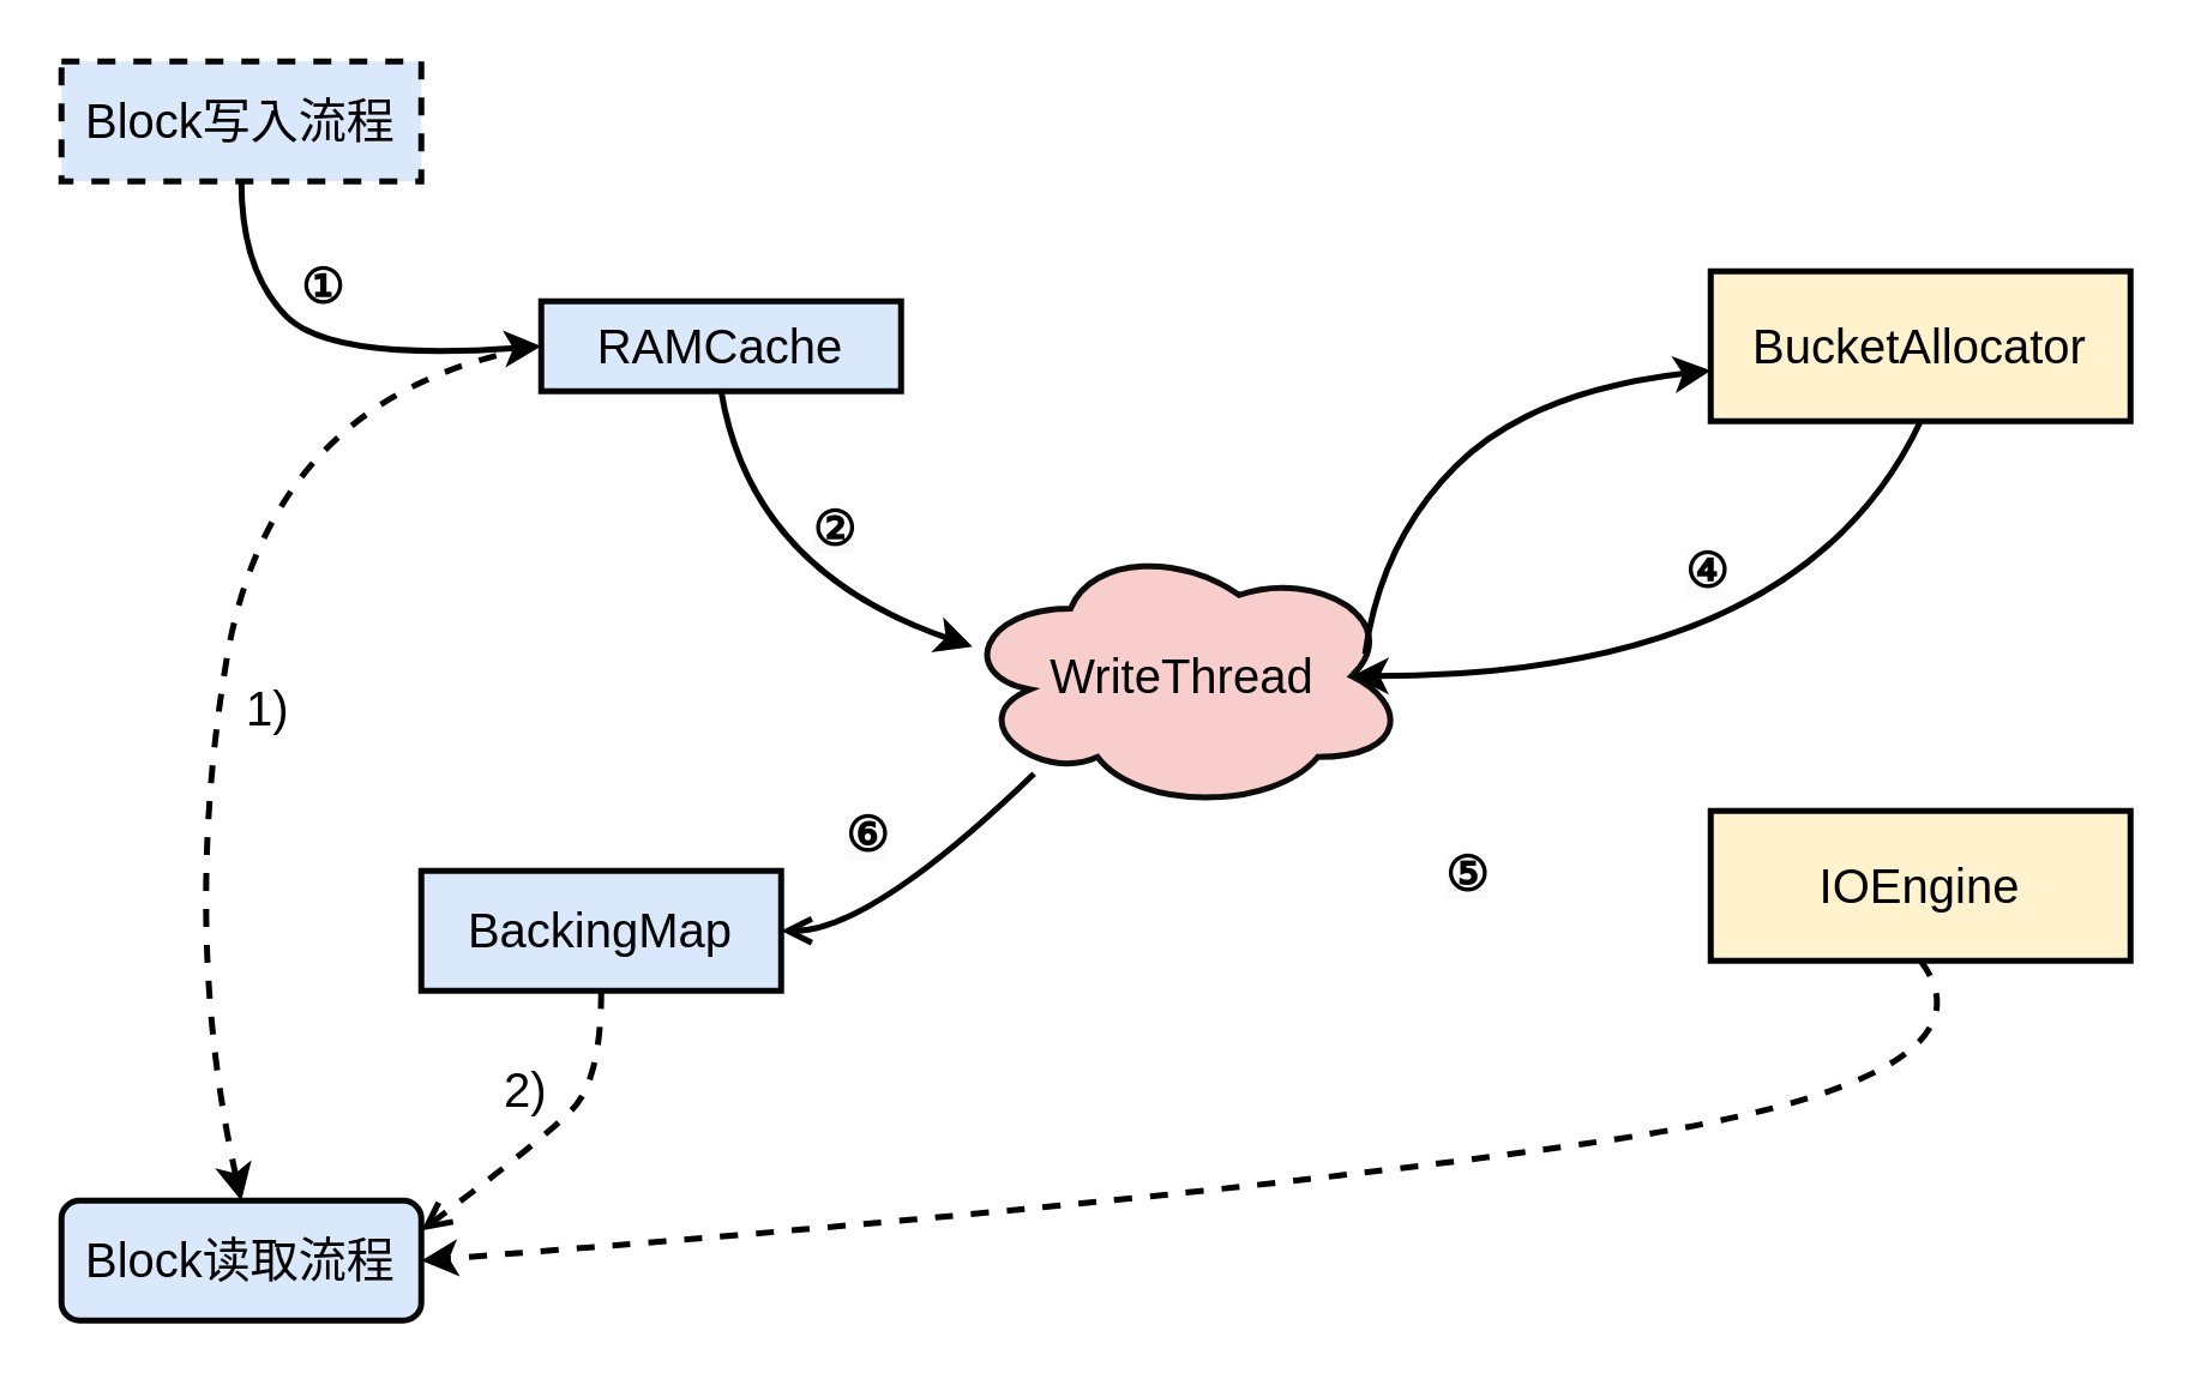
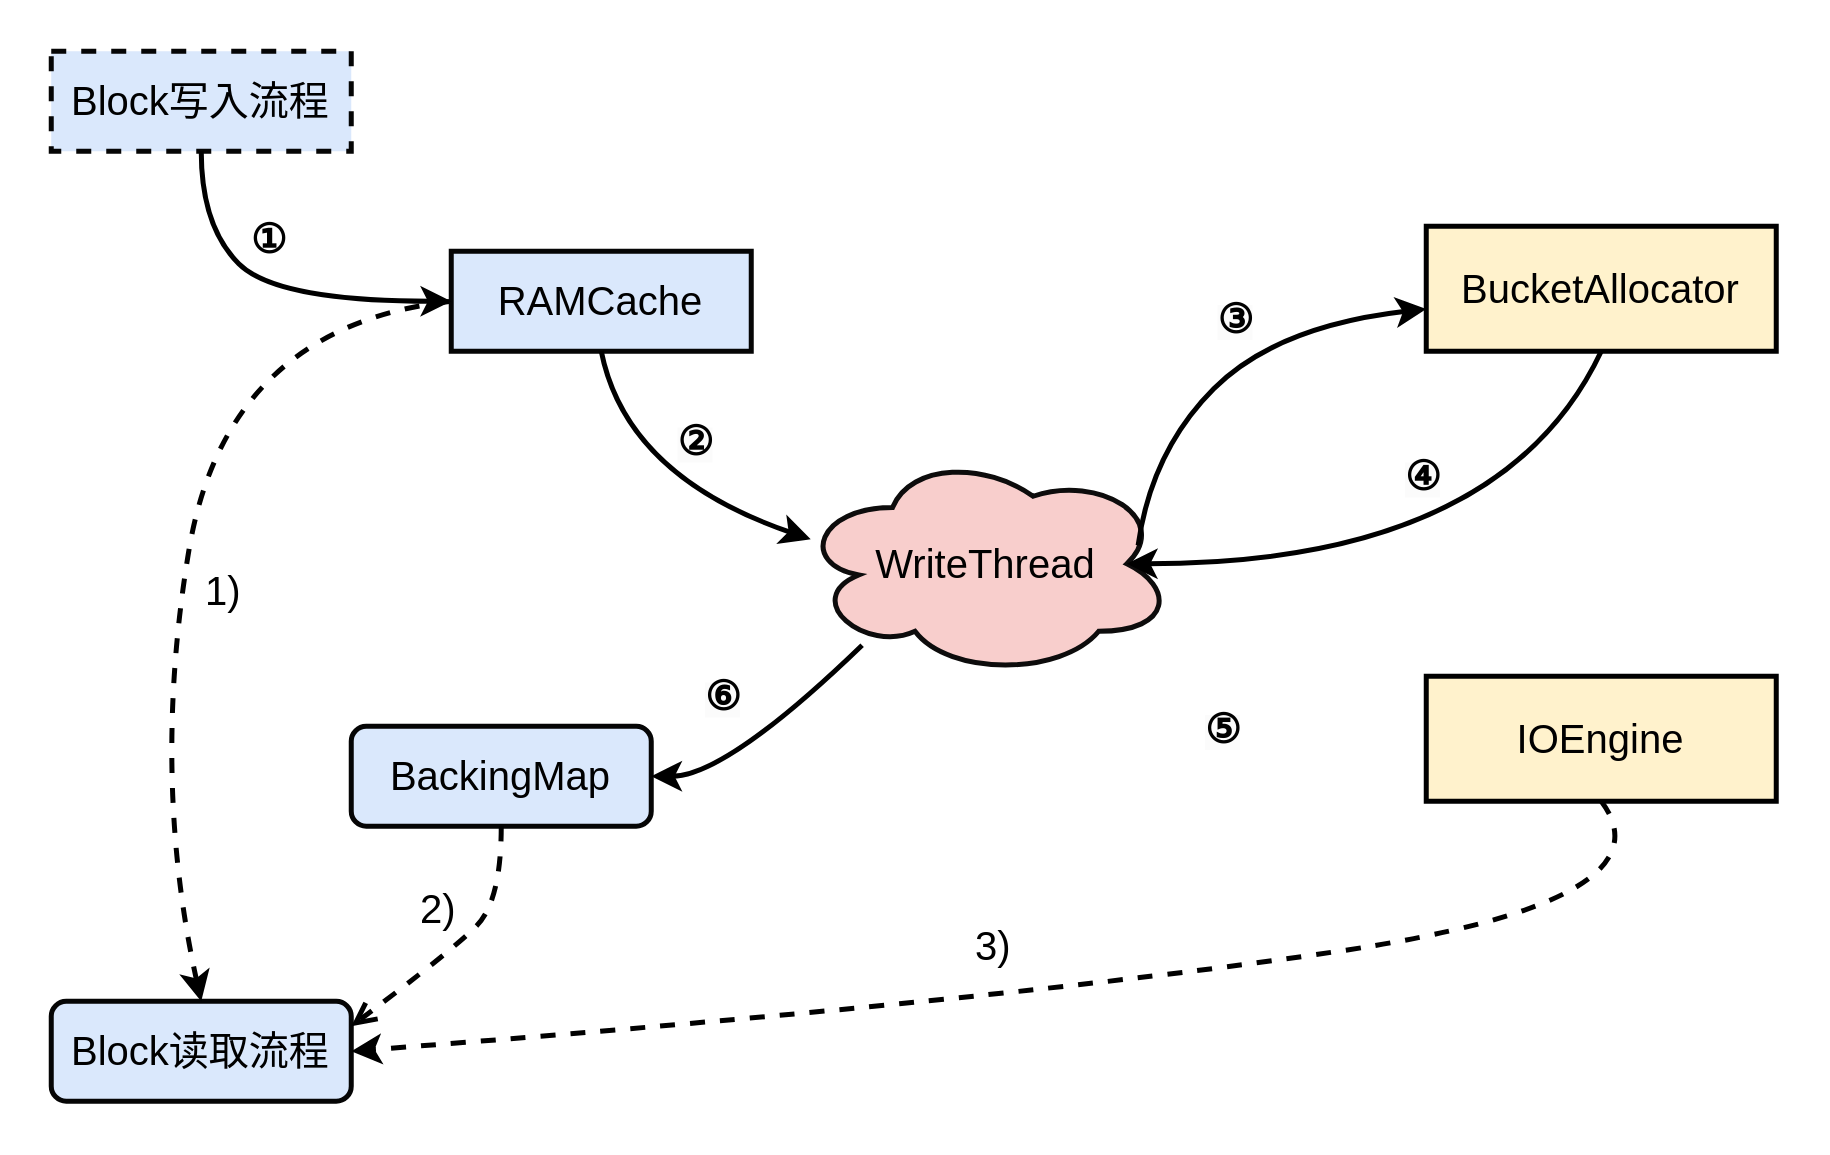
  <mxCell id="0" />
  <mxCell id="1" parent="0" />
  <mxCell id="2" value="&lt;font style=&quot;font-size: 16px;&quot;&gt;Block写入流程&lt;/font&gt;" style="rounded=0;whiteSpace=wrap;html=1;strokeWidth=2;fillColor=#dae8fc;strokeColor=#050505;dashed=1;" vertex="1" parent="1"><mxGeometry x="20" y="20" width="120" height="40" as="geometry" /></mxCell>
- <mxCell id="3" value="&lt;font style=&quot;font-size: 16px;&quot;&gt;RAMCache&lt;/font&gt;" style="rounded=0;whiteSpace=wrap;html=1;strokeWidth=2;fillColor=#dae8fc;strokeColor=#050505;" vertex="1" parent="1"><mxGeometry x="180" y="100" width="120" height="30" as="geometry" /></mxCell>
+ <mxCell id="3" value="&lt;font style=&quot;font-size: 16px;&quot;&gt;RAMCache&lt;/font&gt;" style="rounded=0;whiteSpace=wrap;html=1;strokeWidth=2;fillColor=#dae8fc;strokeColor=#050505;" vertex="1" parent="1"><mxGeometry x="180" y="100" width="120" height="40" as="geometry" /></mxCell>
  <mxCell id="4" value="" style="curved=1;endArrow=classic;html=1;rounded=0;exitX=0.5;exitY=1;exitDx=0;exitDy=0;entryX=0;entryY=0.5;entryDx=0;entryDy=0;strokeWidth=2;" edge="1" parent="1" source="2" target="3"><mxGeometry width="50" height="50" relative="1" as="geometry"><mxPoint x="370" y="240" as="sourcePoint" /><mxPoint x="420" y="190" as="targetPoint" /><Array as="points"><mxPoint x="80" y="90" /><mxPoint x="110" y="120" /></Array></mxGeometry></mxCell>
  <mxCell id="5" value="&lt;font style=&quot;font-size: 16px;&quot;&gt;WriteThread&lt;/font&gt;" style="ellipse;shape=cloud;whiteSpace=wrap;html=1;fillColor=#f8cecc;strokeColor=#0d0c0c;strokeWidth=2;" vertex="1" parent="1"><mxGeometry x="319" y="180" width="150" height="90" as="geometry" /></mxCell>
  <mxCell id="6" value="" style="curved=1;endArrow=classic;html=1;rounded=0;exitX=0.5;exitY=1;exitDx=0;exitDy=0;entryX=0.032;entryY=0.391;entryDx=0;entryDy=0;entryPerimeter=0;strokeWidth=2;" edge="1" parent="1" source="3" target="5"><mxGeometry width="50" height="50" relative="1" as="geometry"><mxPoint x="370" y="160" as="sourcePoint" /><mxPoint x="420" y="110" as="targetPoint" /><Array as="points"><mxPoint x="250" y="190" /></Array></mxGeometry></mxCell>
  <mxCell id="7" value="&lt;font style=&quot;font-size: 16px;&quot;&gt;BucketAllocator&lt;/font&gt;" style="rounded=0;whiteSpace=wrap;html=1;strokeWidth=2;fillColor=#fff2cc;strokeColor=#000000;" vertex="1" parent="1"><mxGeometry x="570" y="90" width="140" height="50" as="geometry" /></mxCell>
  <mxCell id="8" value="" style="curved=1;endArrow=classic;html=1;rounded=0;exitX=0.905;exitY=0.418;exitDx=0;exitDy=0;exitPerimeter=0;strokeWidth=2;" edge="1" parent="1" source="5" target="7"><mxGeometry width="50" height="50" relative="1" as="geometry"><mxPoint x="390" y="180" as="sourcePoint" /><mxPoint x="440" y="130" as="targetPoint" /><Array as="points"><mxPoint x="460" y="180" /><mxPoint x="510" y="130" /></Array></mxGeometry></mxCell>
  <mxCell id="9" value="" style="curved=1;endArrow=classic;html=1;rounded=0;exitX=0.5;exitY=1;exitDx=0;exitDy=0;entryX=0.875;entryY=0.5;entryDx=0;entryDy=0;entryPerimeter=0;strokeWidth=2;" edge="1" parent="1" source="7" target="5"><mxGeometry width="50" height="50" relative="1" as="geometry"><mxPoint x="390" y="180" as="sourcePoint" /><mxPoint x="440" y="130" as="targetPoint" /><Array as="points"><mxPoint x="600" y="225" /></Array></mxGeometry></mxCell>
  <mxCell id="10" value="&lt;font style=&quot;font-size: 16px;&quot;&gt;IOEngine&lt;br&gt;&lt;/font&gt;" style="rounded=0;whiteSpace=wrap;html=1;strokeWidth=2;fillColor=#fff2cc;strokeColor=#000000;" vertex="1" parent="1"><mxGeometry x="570" y="270" width="140" height="50" as="geometry" /></mxCell>
- <mxCell id="11" value="&lt;font style=&quot;font-size: 16px;&quot;&gt;BackingMap&lt;/font&gt;" style="rounded=0;whiteSpace=wrap;html=1;strokeWidth=2;fillColor=#dae8fc;strokeColor=#050505;" vertex="1" parent="1"><mxGeometry x="140" y="290" width="120" height="40" as="geometry" /></mxCell>
- <mxCell id="12" value="" style="curved=1;endArrow=open;html=1;rounded=0;exitX=0.169;exitY=0.862;exitDx=0;exitDy=0;exitPerimeter=0;entryX=1;entryY=0.5;entryDx=0;entryDy=0;strokeWidth=2;" edge="1" parent="1" source="5" target="11"><mxGeometry width="50" height="50" relative="1" as="geometry"><mxPoint x="390" y="200" as="sourcePoint" /><mxPoint x="440" y="150" as="targetPoint" /><Array as="points"><mxPoint x="290" y="310" /></Array></mxGeometry></mxCell>
+ <mxCell id="11" value="&lt;font style=&quot;font-size: 16px;&quot;&gt;BackingMap&lt;/font&gt;" style="whiteSpace=wrap;html=1;strokeWidth=2;fillColor=#dae8fc;strokeColor=#050505;rounded=1;" vertex="1" parent="1"><mxGeometry x="140" y="290" width="120" height="40" as="geometry" /></mxCell>
+ <mxCell id="12" value="" style="curved=1;endArrow=classic;html=1;rounded=0;exitX=0.169;exitY=0.862;exitDx=0;exitDy=0;exitPerimeter=0;entryX=1;entryY=0.5;entryDx=0;entryDy=0;strokeWidth=2;" edge="1" parent="1" source="5" target="11"><mxGeometry width="50" height="50" relative="1" as="geometry"><mxPoint x="390" y="200" as="sourcePoint" /><mxPoint x="440" y="150" as="targetPoint" /><Array as="points"><mxPoint x="290" y="310" /></Array></mxGeometry></mxCell>
  <mxCell id="13" value="&lt;b&gt;&lt;font style=&quot;font-size: 16px;&quot;&gt;①&lt;/font&gt;&lt;/b&gt;" style="text;html=1;align=center;verticalAlign=middle;resizable=0;points=[];autosize=1;strokeColor=none;fillColor=none;strokeWidth=2;" vertex="1" parent="1"><mxGeometry x="87" y="80" width="40" height="30" as="geometry" /></mxCell>
  <mxCell id="14" value="&lt;b style=&quot;border-color: var(--border-color); color: rgb(0, 0, 0); font-family: Helvetica; font-size: 12px; font-style: normal; font-variant-ligatures: normal; font-variant-caps: normal; letter-spacing: normal; orphans: 2; text-align: center; text-indent: 0px; text-transform: none; widows: 2; word-spacing: 0px; -webkit-text-stroke-width: 0px; background-color: rgb(251, 251, 251); text-decoration-thickness: initial; text-decoration-style: initial; text-decoration-color: initial;&quot;&gt;&lt;font style=&quot;border-color: var(--border-color); font-size: 16px;&quot;&gt;②&lt;/font&gt;&lt;/b&gt;" style="text;whiteSpace=wrap;html=1;strokeWidth=2;" vertex="1" parent="1"><mxGeometry x="269" y="160" width="50" height="40" as="geometry" /></mxCell>
+ <mxCell id="15" value="&lt;b style=&quot;border-color: var(--border-color); color: rgb(0, 0, 0); font-family: Helvetica; font-size: 12px; font-style: normal; font-variant-ligatures: normal; font-variant-caps: normal; letter-spacing: normal; orphans: 2; text-align: center; text-indent: 0px; text-transform: none; widows: 2; word-spacing: 0px; -webkit-text-stroke-width: 0px; background-color: rgb(251, 251, 251); text-decoration-thickness: initial; text-decoration-style: initial; text-decoration-color: initial;&quot;&gt;&lt;font style=&quot;border-color: var(--border-color); font-size: 16px;&quot;&gt;③&lt;/font&gt;&lt;/b&gt;" style="text;whiteSpace=wrap;html=1;strokeWidth=2;" vertex="1" parent="1"><mxGeometry x="485" y="111" width="50" height="40" as="geometry" /></mxCell>
  <mxCell id="16" value="&lt;b style=&quot;border-color: var(--border-color); color: rgb(0, 0, 0); font-family: Helvetica; font-size: 12px; font-style: normal; font-variant-ligatures: normal; font-variant-caps: normal; letter-spacing: normal; orphans: 2; text-align: center; text-indent: 0px; text-transform: none; widows: 2; word-spacing: 0px; -webkit-text-stroke-width: 0px; background-color: rgb(251, 251, 251); text-decoration-thickness: initial; text-decoration-style: initial; text-decoration-color: initial;&quot;&gt;&lt;font style=&quot;border-color: var(--border-color); font-size: 16px;&quot;&gt;④&lt;/font&gt;&lt;/b&gt;" style="text;whiteSpace=wrap;html=1;strokeWidth=2;" vertex="1" parent="1"><mxGeometry x="560" y="174" width="50" height="40" as="geometry" /></mxCell>
  <mxCell id="17" value="&lt;b style=&quot;border-color: var(--border-color); color: rgb(0, 0, 0); font-family: Helvetica; font-size: 12px; font-style: normal; font-variant-ligatures: normal; font-variant-caps: normal; letter-spacing: normal; orphans: 2; text-align: center; text-indent: 0px; text-transform: none; widows: 2; word-spacing: 0px; -webkit-text-stroke-width: 0px; background-color: rgb(251, 251, 251); text-decoration-thickness: initial; text-decoration-style: initial; text-decoration-color: initial;&quot;&gt;&lt;font style=&quot;border-color: var(--border-color); font-size: 16px;&quot;&gt;⑤&lt;/font&gt;&lt;/b&gt;" style="text;whiteSpace=wrap;html=1;strokeWidth=2;" vertex="1" parent="1"><mxGeometry x="480" y="275" width="50" height="40" as="geometry" /></mxCell>
  <mxCell id="18" value="&lt;b style=&quot;border-color: var(--border-color); color: rgb(0, 0, 0); font-family: Helvetica; font-size: 12px; font-style: normal; font-variant-ligatures: normal; font-variant-caps: normal; letter-spacing: normal; orphans: 2; text-align: center; text-indent: 0px; text-transform: none; widows: 2; word-spacing: 0px; -webkit-text-stroke-width: 0px; background-color: rgb(251, 251, 251); text-decoration-thickness: initial; text-decoration-style: initial; text-decoration-color: initial;&quot;&gt;&lt;font style=&quot;border-color: var(--border-color); font-size: 16px;&quot;&gt;⑥&lt;/font&gt;&lt;/b&gt;" style="text;whiteSpace=wrap;html=1;strokeWidth=2;" vertex="1" parent="1"><mxGeometry x="280" y="262" width="50" height="40" as="geometry" /></mxCell>
  <mxCell id="19" value="&lt;font style=&quot;font-size: 16px;&quot;&gt;Block读取流程&lt;/font&gt;" style="whiteSpace=wrap;html=1;strokeWidth=2;fillColor=#dae8fc;strokeColor=#050505;rounded=1;" vertex="1" parent="1"><mxGeometry x="20" y="400" width="120" height="40" as="geometry" /></mxCell>
  <mxCell id="20" value="" style="curved=1;endArrow=none;html=1;rounded=0;exitX=0.5;exitY=0;exitDx=0;exitDy=0;entryX=0;entryY=0.5;entryDx=0;entryDy=0;dashed=1;strokeWidth=2;endFill=0;startArrow=classic;startFill=1;" edge="1" parent="1" source="19" target="3"><mxGeometry width="50" height="50" relative="1" as="geometry"><mxPoint x="380" y="310" as="sourcePoint" /><mxPoint x="430" y="260" as="targetPoint" /><Array as="points"><mxPoint x="60" y="310" /><mxPoint x="90" y="130" /></Array></mxGeometry></mxCell>
  <mxCell id="21" value="&lt;div style=&quot;text-align: center;&quot;&gt;&lt;span style=&quot;background-color: initial; font-size: 16px;&quot;&gt;1)&lt;/span&gt;&lt;/div&gt;" style="text;whiteSpace=wrap;html=1;strokeWidth=2;" vertex="1" parent="1"><mxGeometry x="80" y="220" width="50" height="40" as="geometry" /></mxCell>
  <mxCell id="22" value="" style="curved=1;endArrow=open;html=1;rounded=0;exitX=0.5;exitY=1;exitDx=0;exitDy=0;entryX=1;entryY=0.25;entryDx=0;entryDy=0;dashed=1;strokeWidth=2;" edge="1" parent="1" source="11" target="19"><mxGeometry width="50" height="50" relative="1" as="geometry"><mxPoint x="270" y="270" as="sourcePoint" /><mxPoint x="320" y="220" as="targetPoint" /><Array as="points"><mxPoint x="200" y="360" /><mxPoint x="180" y="380" /></Array></mxGeometry></mxCell>
  <mxCell id="23" value="&lt;div style=&quot;text-align: center;&quot;&gt;&lt;span style=&quot;background-color: initial; font-size: 16px;&quot;&gt;2)&lt;/span&gt;&lt;/div&gt;" style="text;whiteSpace=wrap;html=1;strokeWidth=2;" vertex="1" parent="1"><mxGeometry x="166" y="347" width="50" height="40" as="geometry" /></mxCell>
  <mxCell id="24" value="" style="curved=1;endArrow=classic;html=1;rounded=0;exitX=0.5;exitY=1;exitDx=0;exitDy=0;entryX=1;entryY=0.5;entryDx=0;entryDy=0;strokeWidth=2;dashed=1;" edge="1" parent="1" source="10" target="19"><mxGeometry width="50" height="50" relative="1" as="geometry"><mxPoint x="490" y="350" as="sourcePoint" /><mxPoint x="310" y="230" as="targetPoint" /><Array as="points"><mxPoint x="670" y="360" /><mxPoint x="400" y="400" /></Array></mxGeometry></mxCell>
+ <mxCell id="25" value="&lt;div style=&quot;text-align: center;&quot;&gt;&lt;span style=&quot;background-color: initial; font-size: 16px;&quot;&gt;3)&lt;/span&gt;&lt;/div&gt;" style="text;whiteSpace=wrap;html=1;strokeWidth=2;" vertex="1" parent="1"><mxGeometry x="388" y="362" width="50" height="40" as="geometry" /></mxCell>
